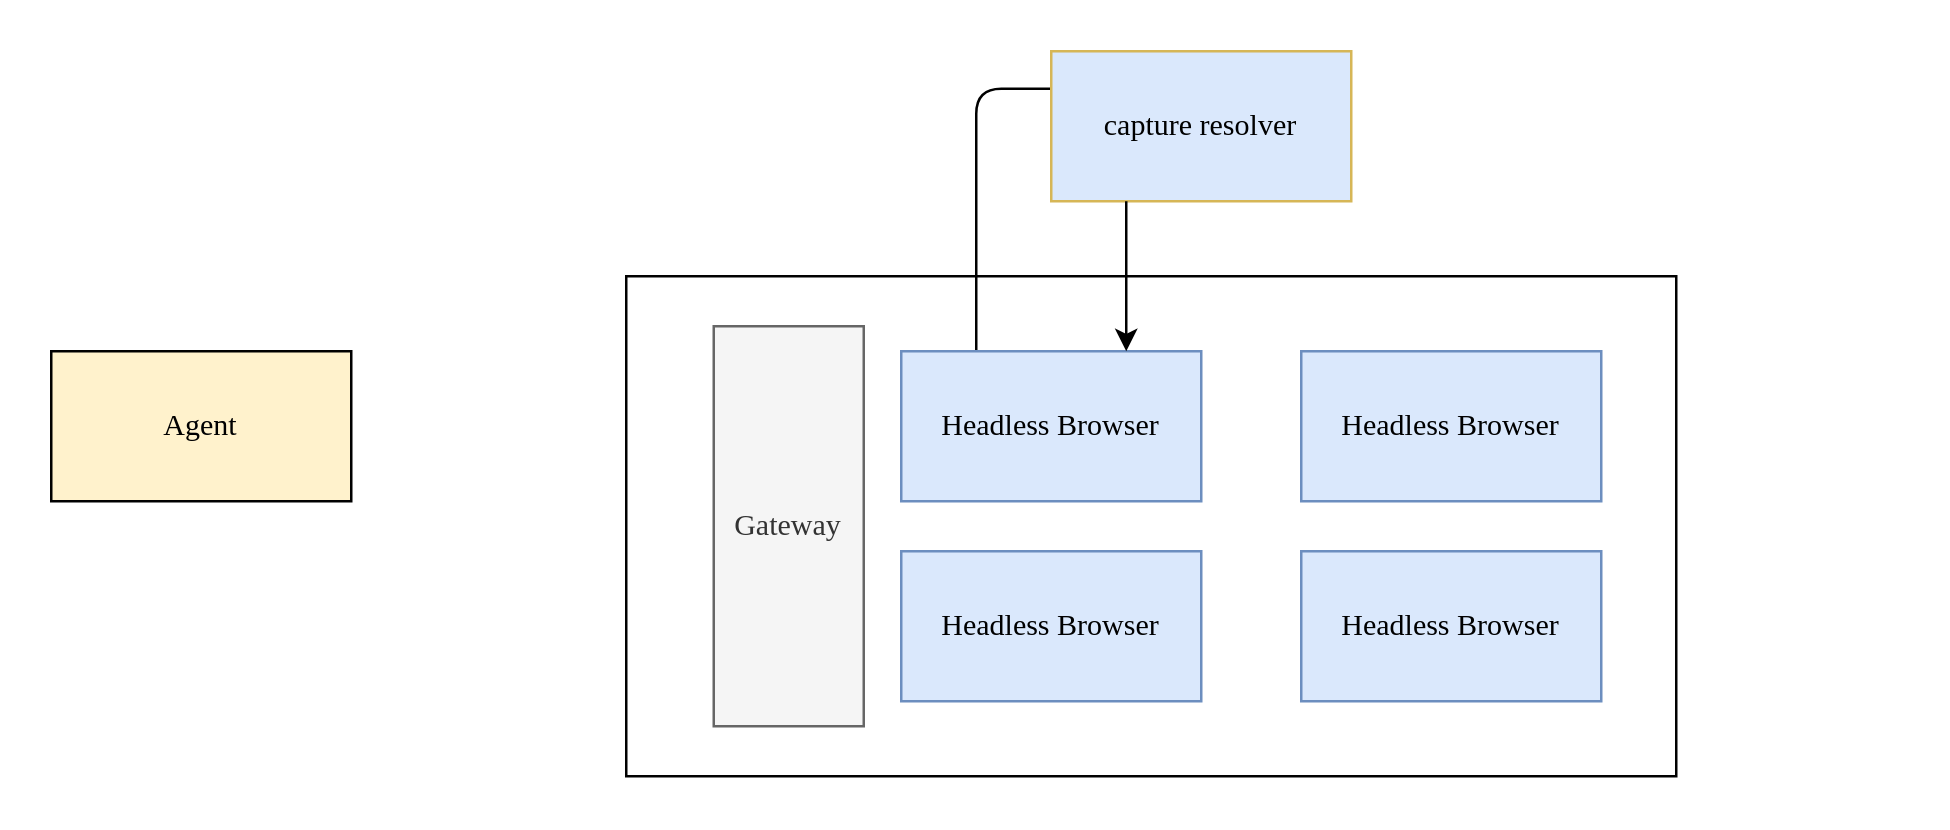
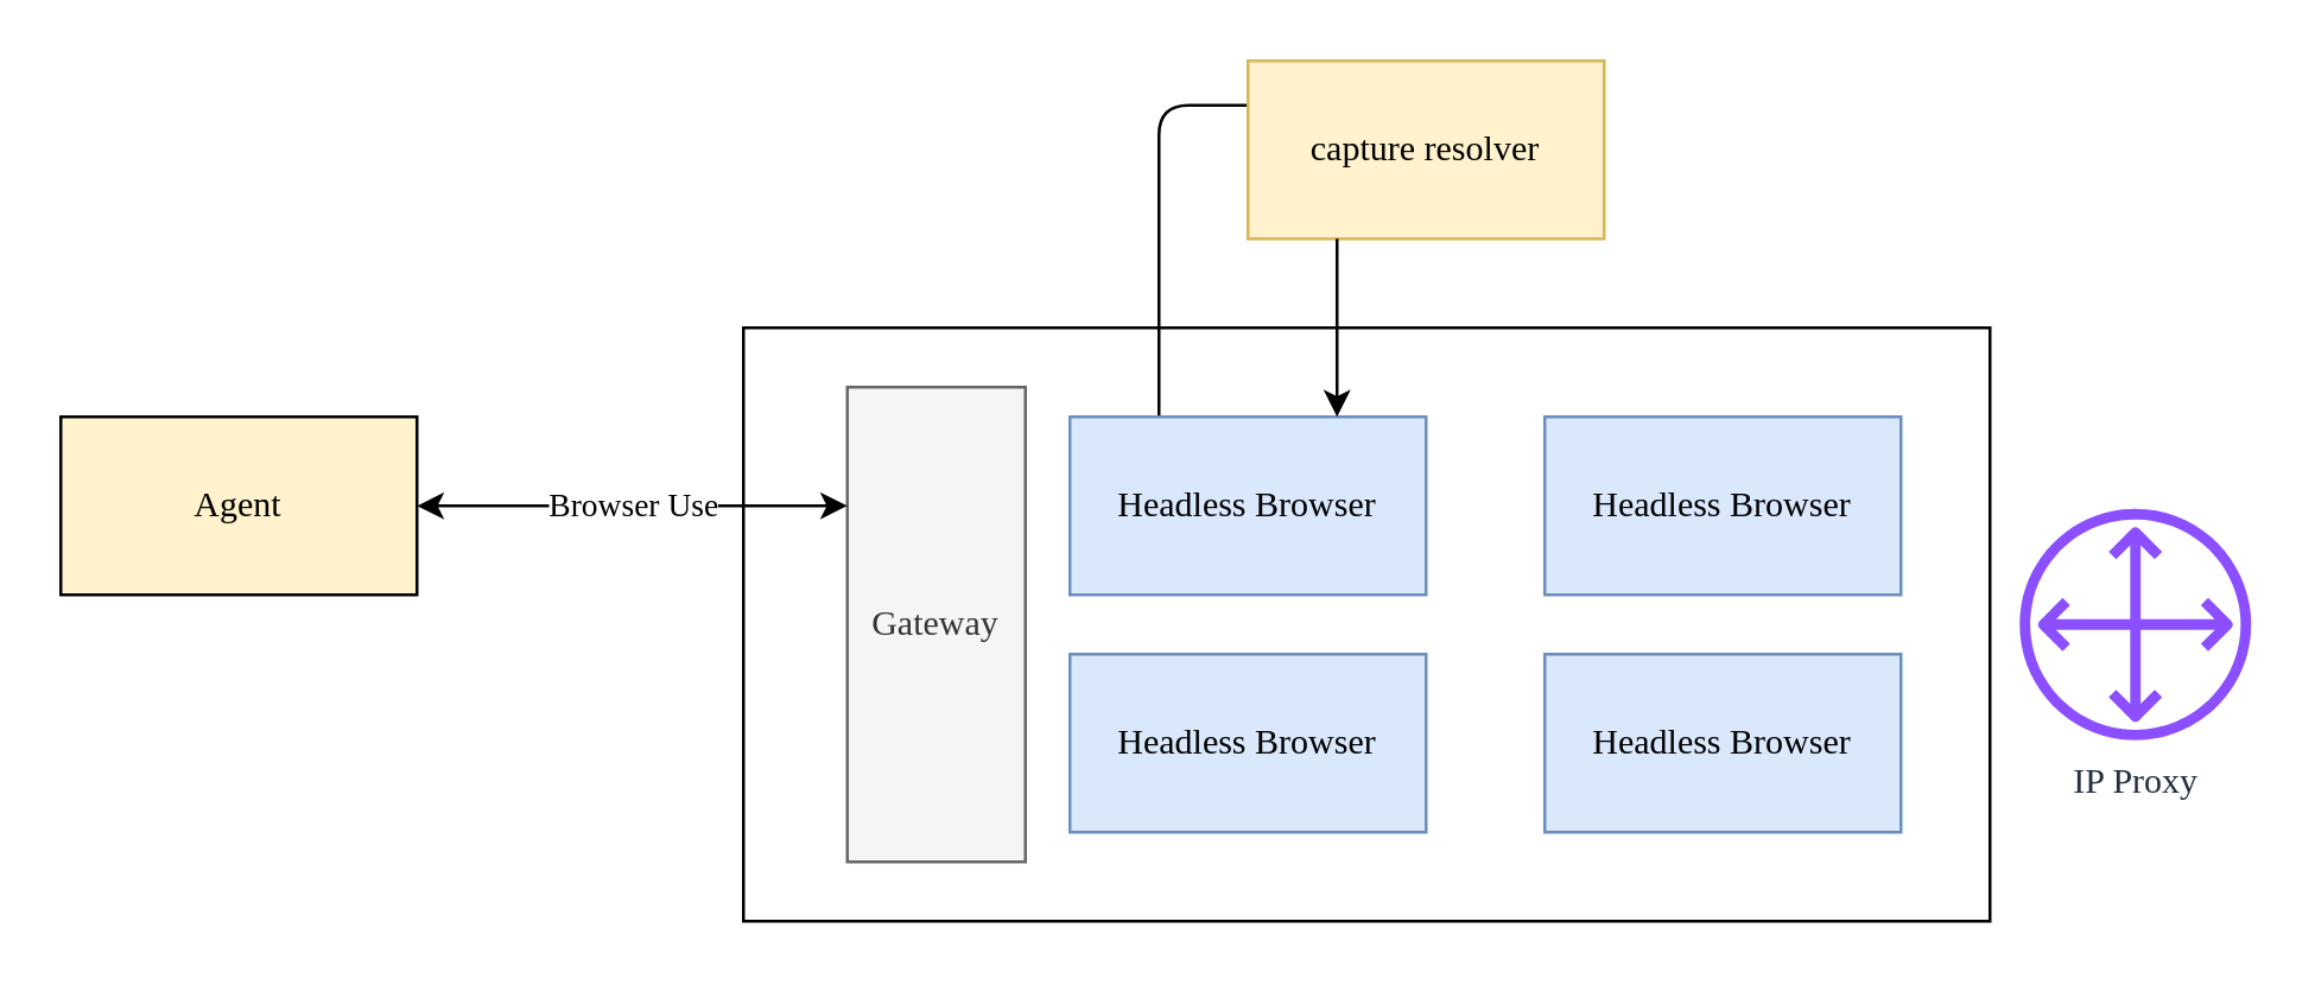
  <mxCell id="0" />
  <mxCell id="1" parent="0" />
  <mxCell id="2" value="" style="rounded=0;whiteSpace=wrap;html=1;fontFamily=Comic Sans MS;" parent="1" vertex="1"><mxGeometry x="250" y="110" width="420" height="200" as="geometry" /></mxCell>
  <mxCell id="3" value="Gateway" style="rounded=0;whiteSpace=wrap;html=1;fillColor=#f5f5f5;fontColor=#333333;strokeColor=#666666;fontFamily=Comic Sans MS;" parent="1" vertex="1"><mxGeometry x="285" y="130" width="60" height="160" as="geometry" /></mxCell>
  <mxCell id="4" style="edgeStyle=orthogonalEdgeStyle;html=1;exitX=0.25;exitY=0;exitDx=0;exitDy=0;entryX=0;entryY=0.25;entryDx=0;entryDy=0;endArrow=none;endFill=0;fontFamily=Comic Sans MS;" parent="1" source="5" target="9" edge="1"><mxGeometry relative="1" as="geometry" /></mxCell>
  <mxCell id="5" value="Headless Browser" style="rounded=0;whiteSpace=wrap;html=1;fillColor=#dae8fc;strokeColor=#6c8ebf;fontFamily=Comic Sans MS;" parent="1" vertex="1"><mxGeometry x="360" y="140" width="120" height="60" as="geometry" /></mxCell>
  <mxCell id="6" value="Headless Browser" style="rounded=0;whiteSpace=wrap;html=1;fillColor=#dae8fc;strokeColor=#6c8ebf;fontFamily=Comic Sans MS;" parent="1" vertex="1"><mxGeometry x="520" y="140" width="120" height="60" as="geometry" /></mxCell>
  <mxCell id="7" value="Headless Browser" style="rounded=0;whiteSpace=wrap;html=1;fillColor=#dae8fc;strokeColor=#6c8ebf;fontFamily=Comic Sans MS;" parent="1" vertex="1"><mxGeometry x="360" y="220" width="120" height="60" as="geometry" /></mxCell>
  <mxCell id="8" value="Headless Browser" style="rounded=0;whiteSpace=wrap;html=1;fillColor=#dae8fc;strokeColor=#6c8ebf;fontFamily=Comic Sans MS;" parent="1" vertex="1"><mxGeometry x="520" y="220" width="120" height="60" as="geometry" /></mxCell>
- <mxCell id="9" value="capture resolver" style="rounded=0;whiteSpace=wrap;html=1;fillColor=#dae8fc;strokeColor=#d6b656;fontFamily=Comic Sans MS;" parent="1" vertex="1"><mxGeometry x="420" y="20" width="120" height="60" as="geometry" /></mxCell>
+ <mxCell id="9" value="capture resolver" style="rounded=0;whiteSpace=wrap;html=1;fillColor=#fff2cc;strokeColor=#d6b656;fontFamily=Comic Sans MS;" parent="1" vertex="1"><mxGeometry x="420" y="20" width="120" height="60" as="geometry" /></mxCell>
+ <mxCell id="10" value="IP Proxy" style="sketch=0;outlineConnect=0;fontColor=#232F3E;gradientColor=none;fillColor=#8C4FFF;strokeColor=none;dashed=0;verticalLabelPosition=bottom;verticalAlign=top;align=center;html=1;fontSize=12;fontStyle=0;aspect=fixed;pointerEvents=1;shape=mxgraph.aws4.customer_gateway;fontFamily=Comic Sans MS;" parent="1" vertex="1"><mxGeometry x="680" y="171" width="78" height="78" as="geometry" /></mxCell>
  <mxCell id="11" style="edgeStyle=none;html=1;exitX=0.25;exitY=1;exitDx=0;exitDy=0;entryX=0.75;entryY=0;entryDx=0;entryDy=0;fontFamily=Comic Sans MS;" parent="1" source="9" target="5" edge="1"><mxGeometry relative="1" as="geometry" /></mxCell>
+ <mxCell id="12" value="Browser Use" style="edgeStyle=none;html=1;exitX=1;exitY=0.5;exitDx=0;exitDy=0;entryX=0;entryY=0.25;entryDx=0;entryDy=0;startArrow=classic;startFill=1;fontFamily=Comic Sans MS;" edge="1" parent="1" source="13" target="3"><mxGeometry relative="1" as="geometry" /></mxCell>
  <mxCell id="13" value="Agent" style="rounded=0;whiteSpace=wrap;html=1;fontFamily=Comic Sans MS;fillColor=#fff2cc;" vertex="1" parent="1"><mxGeometry x="20" y="140" width="120" height="60" as="geometry" /></mxCell>
